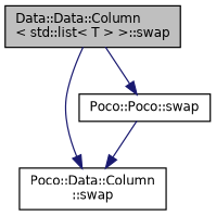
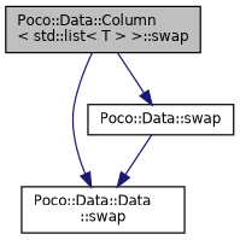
  digraph {
    rankdir=TB
    node [color=black fillcolor=white fontname=Helvetica fontsize=10 shape=record style=filled]
    edge [color=midnightblue fontname=Helvetica fontsize=10 labelfontname=Helvetica labelfontsize=10 style=solid]
-   n1 [fillcolor=grey75 fontcolor=black height=0.2 label="Data::Data::Column\l\< std::list\< T \> \>::swap" width=0.4]
-   n2 [height=0.2 label="Poco::Data::Column\l::swap" width=0.4]
-   n3 [height=0.2 label="Poco::Poco::swap" width=0.4]
+   n1 [fillcolor=grey75 fontcolor=black height=0.2 label="Poco::Data::Column\l\< std::list\< T \> \>::swap" width=0.4]
+   n2 [height=0.2 label="Poco::Data::Data\l::swap" width=0.4]
+   n3 [height=0.2 label="Poco::Data::swap" width=0.4]
    n1 -> n2
    n1 -> n3
    n3 -> n2
  }
